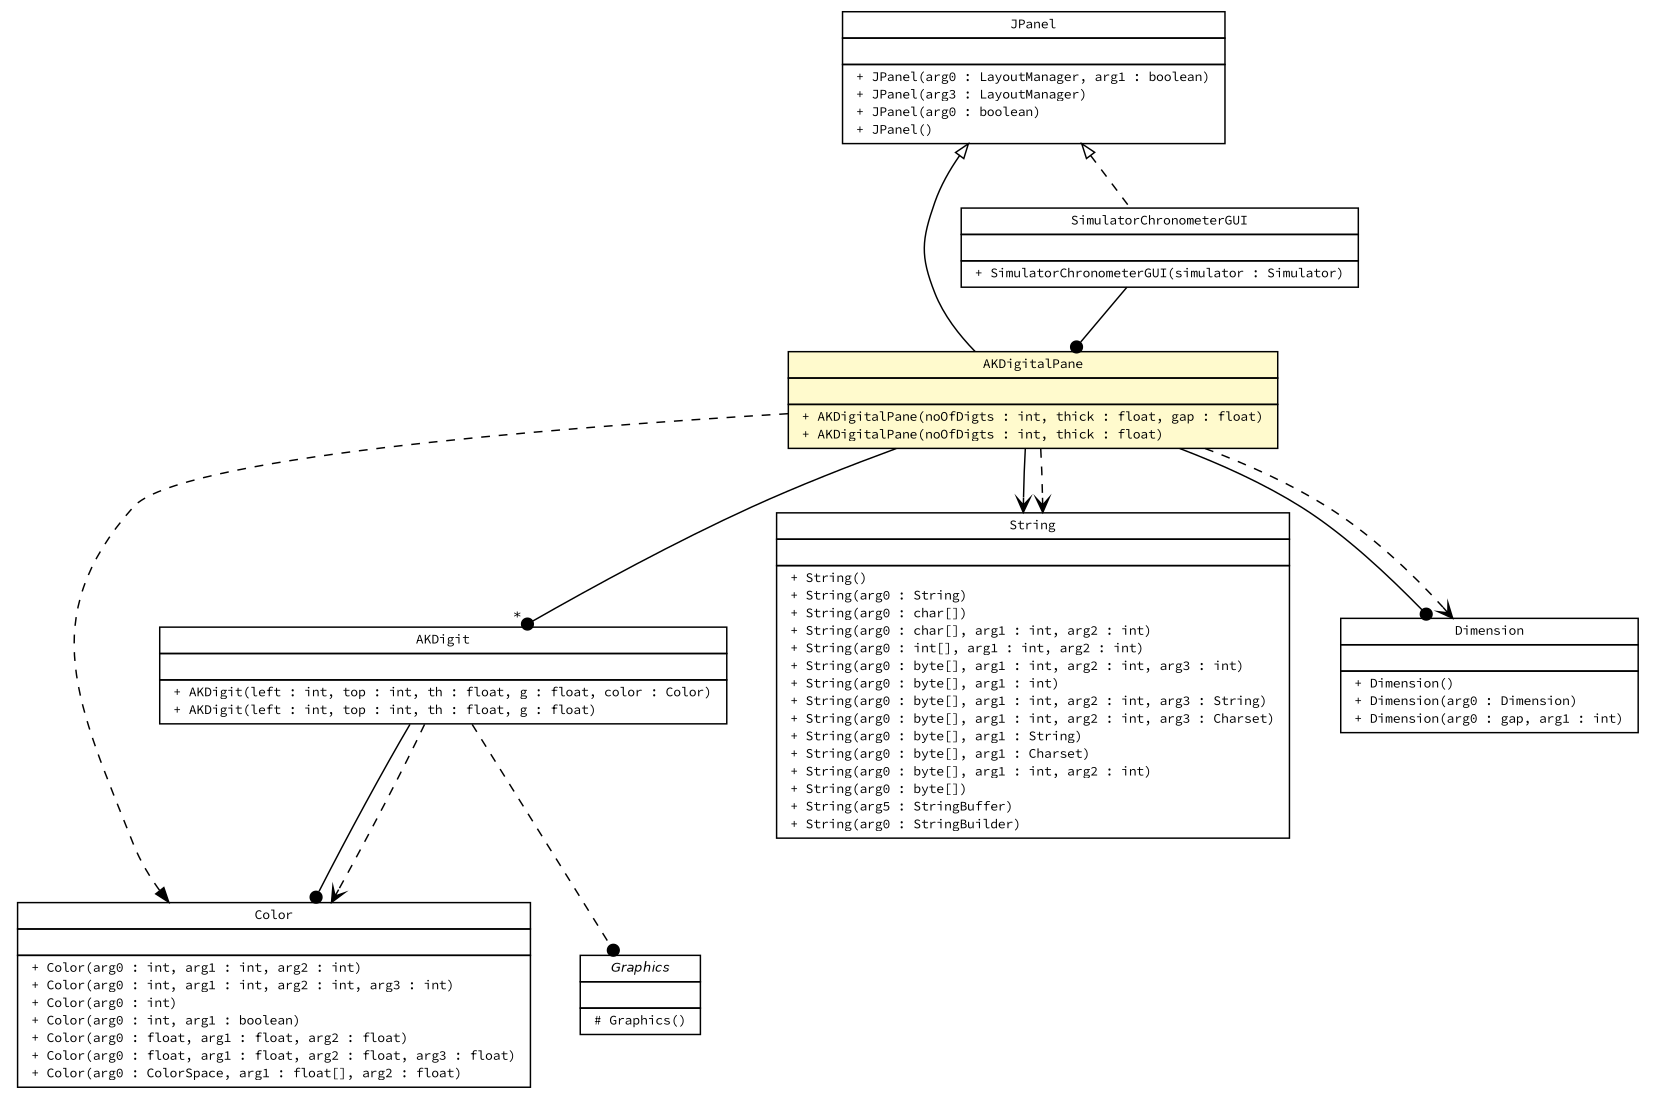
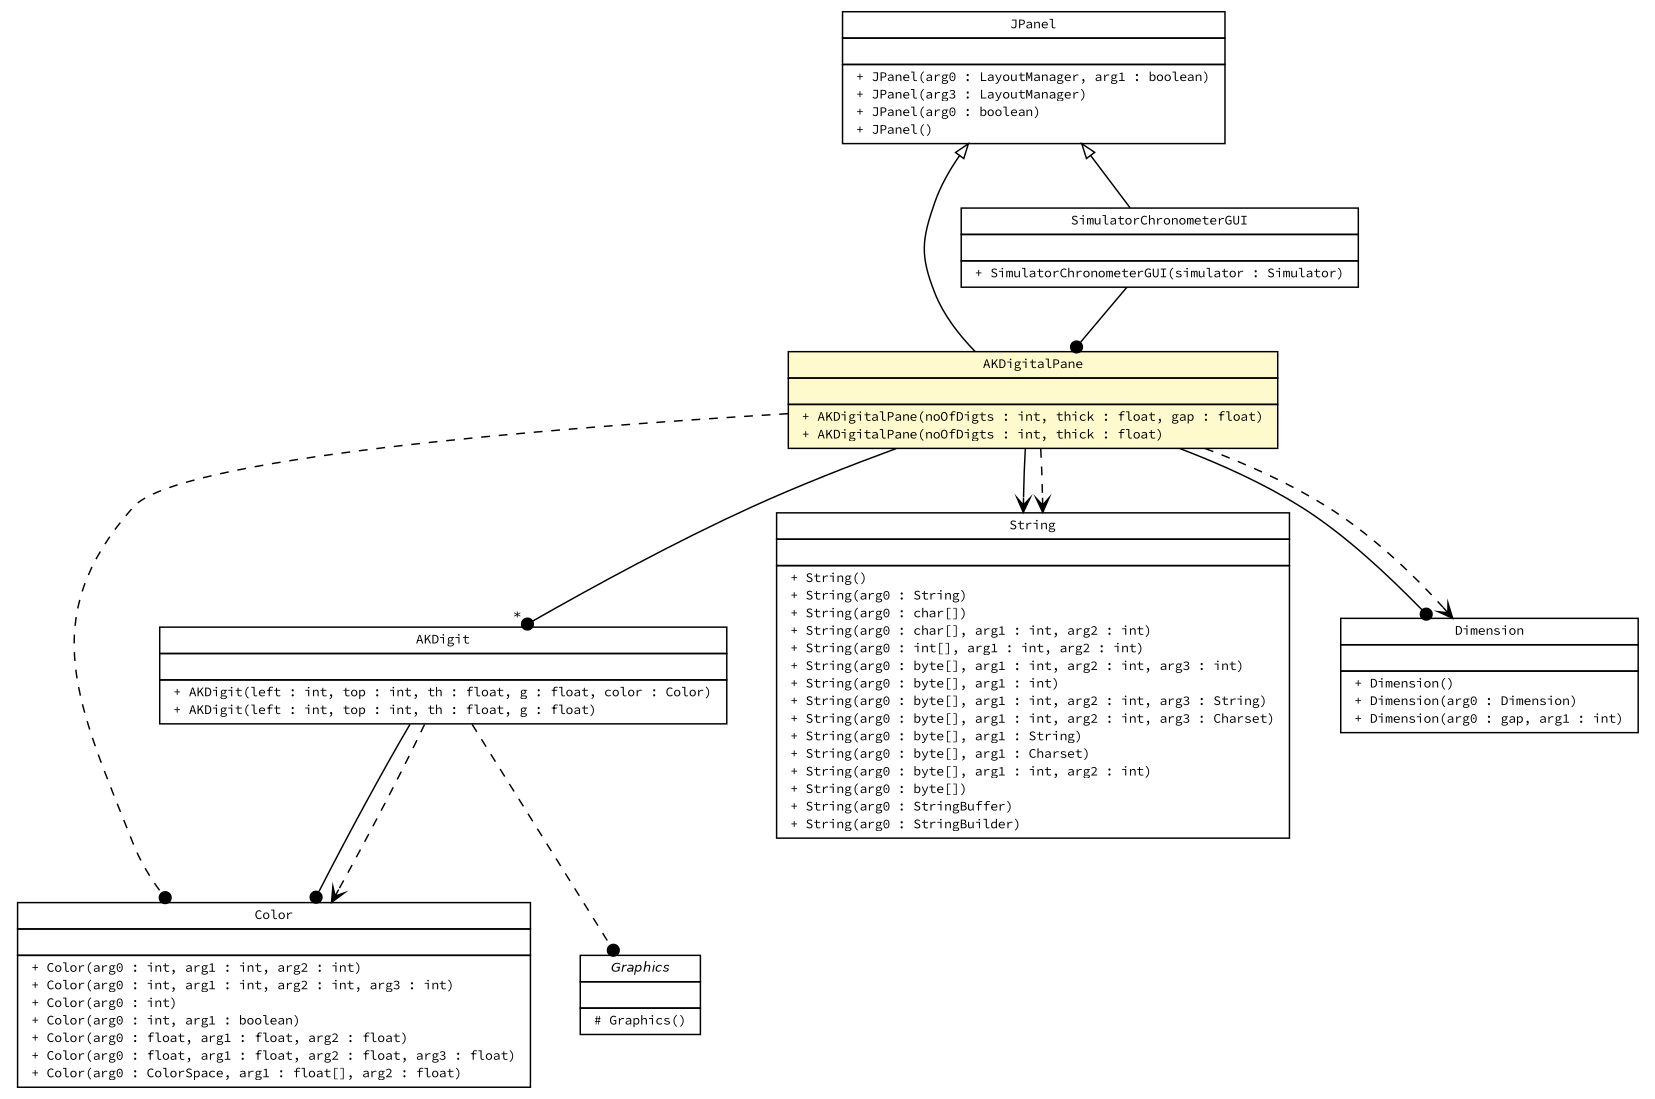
  digraph {
    fontname="Source Code Pro"
    nodesep=0.25
    ranksep=0.5
    node [fontcolor=black fontname="Source Code Pro" fontsize=9.0 shape=plaintext]
    edge [arrowhead=dot color=black fontcolor=black fontname="Source Code Pro" fontsize=10.0 headport=p labelfontname=Helvetica labelfontsize=10 tailport=p]
    n1 [label=<<table title="es.upm.dit.gsi.gsilejos.simbad.gui.AKDigit" border="0" cellborder="1" cellspacing="0" cellpadding="2" port="p" href="./AKDigit.html"> 		<tr><td><table border="0" cellspacing="0" cellpadding="1"> <tr><td align="center" balign="center"> AKDigit </td></tr> 		</table></td></tr> 		<tr><td><table border="0" cellspacing="0" cellpadding="1"> <tr><td align="left" balign="left">  </td></tr> 		</table></td></tr> 		<tr><td><table border="0" cellspacing="0" cellpadding="1"> <tr><td align="left" balign="left"> + AKDigit(left : int, top : int, th : float, g : float, color : Color) </td></tr> <tr><td align="left" balign="left"> + AKDigit(left : int, top : int, th : float, g : float) </td></tr> 		</table></td></tr> 		</table>>]
    n2 [label=<<table title="java.awt.Color" border="0" cellborder="1" cellspacing="0" cellpadding="2" port="p" href="http://java.sun.com/j2se/1.4.2/docs/api/java/awt/Color.html"> 		<tr><td><table border="0" cellspacing="0" cellpadding="1"> <tr><td align="center" balign="center"> Color </td></tr> 		</table></td></tr> 		<tr><td><table border="0" cellspacing="0" cellpadding="1"> <tr><td align="left" balign="left">  </td></tr> 		</table></td></tr> 		<tr><td><table border="0" cellspacing="0" cellpadding="1"> <tr><td align="left" balign="left"> + Color(arg0 : int, arg1 : int, arg2 : int) </td></tr> <tr><td align="left" balign="left"> + Color(arg0 : int, arg1 : int, arg2 : int, arg3 : int) </td></tr> <tr><td align="left" balign="left"> + Color(arg0 : int) </td></tr> <tr><td align="left" balign="left"> + Color(arg0 : int, arg1 : boolean) </td></tr> <tr><td align="left" balign="left"> + Color(arg0 : float, arg1 : float, arg2 : float) </td></tr> <tr><td align="left" balign="left"> + Color(arg0 : float, arg1 : float, arg2 : float, arg3 : float) </td></tr> <tr><td align="left" balign="left"> + Color(arg0 : ColorSpace, arg1 : float[], arg2 : float) </td></tr> 		</table></td></tr> 		</table>>]
    n3 [label=<<table title="java.awt.Graphics" border="0" cellborder="1" cellspacing="0" cellpadding="2" port="p" href="http://java.sun.com/j2se/1.4.2/docs/api/java/awt/Graphics.html"> 		<tr><td><table border="0" cellspacing="0" cellpadding="1"> <tr><td align="center" balign="center"><font face="Helvetica-Oblique"> Graphics </font></td></tr> 		</table></td></tr> 		<tr><td><table border="0" cellspacing="0" cellpadding="1"> <tr><td align="left" balign="left">  </td></tr> 		</table></td></tr> 		<tr><td><table border="0" cellspacing="0" cellpadding="1"> <tr><td align="left" balign="left"> # Graphics() </td></tr> 		</table></td></tr> 		</table>>]
    n4 [label=<<table title="es.upm.dit.gsi.gsilejos.simbad.gui.AKDigitalPane" border="0" cellborder="1" cellspacing="0" cellpadding="2" port="p" bgcolor="lemonChiffon" href="./AKDigitalPane.html"> 		<tr><td><table border="0" cellspacing="0" cellpadding="1"> <tr><td align="center" balign="center"> AKDigitalPane </td></tr> 		</table></td></tr> 		<tr><td><table border="0" cellspacing="0" cellpadding="1"> <tr><td align="left" balign="left">  </td></tr> 		</table></td></tr> 		<tr><td><table border="0" cellspacing="0" cellpadding="1"> <tr><td align="left" balign="left"> + AKDigitalPane(noOfDigts : int, thick : float, gap : float) </td></tr> <tr><td align="left" balign="left"> + AKDigitalPane(noOfDigts : int, thick : float) </td></tr> 		</table></td></tr> 		</table>>]
-   n5 [label=<<table title="java.lang.String" border="0" cellborder="1" cellspacing="0" cellpadding="2" port="p" href="http://java.sun.com/j2se/1.4.2/docs/api/java/lang/String.html"> 		<tr><td><table border="0" cellspacing="0" cellpadding="1"> <tr><td align="center" balign="center"> String </td></tr> 		</table></td></tr> 		<tr><td><table border="0" cellspacing="0" cellpadding="1"> <tr><td align="left" balign="left">  </td></tr> 		</table></td></tr> 		<tr><td><table border="0" cellspacing="0" cellpadding="1"> <tr><td align="left" balign="left"> + String() </td></tr> <tr><td align="left" balign="left"> + String(arg0 : String) </td></tr> <tr><td align="left" balign="left"> + String(arg0 : char[]) </td></tr> <tr><td align="left" balign="left"> + String(arg0 : char[], arg1 : int, arg2 : int) </td></tr> <tr><td align="left" balign="left"> + String(arg0 : int[], arg1 : int, arg2 : int) </td></tr> <tr><td align="left" balign="left"> + String(arg0 : byte[], arg1 : int, arg2 : int, arg3 : int) </td></tr> <tr><td align="left" balign="left"> + String(arg0 : byte[], arg1 : int) </td></tr> <tr><td align="left" balign="left"> + String(arg0 : byte[], arg1 : int, arg2 : int, arg3 : String) </td></tr> <tr><td align="left" balign="left"> + String(arg0 : byte[], arg1 : int, arg2 : int, arg3 : Charset) </td></tr> <tr><td align="left" balign="left"> + String(arg0 : byte[], arg1 : String) </td></tr> <tr><td align="left" balign="left"> + String(arg0 : byte[], arg1 : Charset) </td></tr> <tr><td align="left" balign="left"> + String(arg0 : byte[], arg1 : int, arg2 : int) </td></tr> <tr><td align="left" balign="left"> + String(arg0 : byte[]) </td></tr> <tr><td align="left" balign="left"> + String(arg5 : StringBuffer) </td></tr> <tr><td align="left" balign="left"> + String(arg0 : StringBuilder) </td></tr> 		</table></td></tr> 		</table>>]
+   n5 [label=<<table title="java.lang.String" border="0" cellborder="1" cellspacing="0" cellpadding="2" port="p" href="http://java.sun.com/j2se/1.4.2/docs/api/java/lang/String.html"> 		<tr><td><table border="0" cellspacing="0" cellpadding="1"> <tr><td align="center" balign="center"> String </td></tr> 		</table></td></tr> 		<tr><td><table border="0" cellspacing="0" cellpadding="1"> <tr><td align="left" balign="left">  </td></tr> 		</table></td></tr> 		<tr><td><table border="0" cellspacing="0" cellpadding="1"> <tr><td align="left" balign="left"> + String() </td></tr> <tr><td align="left" balign="left"> + String(arg0 : String) </td></tr> <tr><td align="left" balign="left"> + String(arg0 : char[]) </td></tr> <tr><td align="left" balign="left"> + String(arg0 : char[], arg1 : int, arg2 : int) </td></tr> <tr><td align="left" balign="left"> + String(arg0 : int[], arg1 : int, arg2 : int) </td></tr> <tr><td align="left" balign="left"> + String(arg0 : byte[], arg1 : int, arg2 : int, arg3 : int) </td></tr> <tr><td align="left" balign="left"> + String(arg0 : byte[], arg1 : int) </td></tr> <tr><td align="left" balign="left"> + String(arg0 : byte[], arg1 : int, arg2 : int, arg3 : String) </td></tr> <tr><td align="left" balign="left"> + String(arg0 : byte[], arg1 : int, arg2 : int, arg3 : Charset) </td></tr> <tr><td align="left" balign="left"> + String(arg0 : byte[], arg1 : String) </td></tr> <tr><td align="left" balign="left"> + String(arg0 : byte[], arg1 : Charset) </td></tr> <tr><td align="left" balign="left"> + String(arg0 : byte[], arg1 : int, arg2 : int) </td></tr> <tr><td align="left" balign="left"> + String(arg0 : byte[]) </td></tr> <tr><td align="left" balign="left"> + String(arg0 : StringBuffer) </td></tr> <tr><td align="left" balign="left"> + String(arg0 : StringBuilder) </td></tr> 		</table></td></tr> 		</table>>]
    n6 [label=<<table title="java.awt.Dimension" border="0" cellborder="1" cellspacing="0" cellpadding="2" port="p" href="http://java.sun.com/j2se/1.4.2/docs/api/java/awt/Dimension.html"> 		<tr><td><table border="0" cellspacing="0" cellpadding="1"> <tr><td align="center" balign="center"> Dimension </td></tr> 		</table></td></tr> 		<tr><td><table border="0" cellspacing="0" cellpadding="1"> <tr><td align="left" balign="left">  </td></tr> 		</table></td></tr> 		<tr><td><table border="0" cellspacing="0" cellpadding="1"> <tr><td align="left" balign="left"> + Dimension() </td></tr> <tr><td align="left" balign="left"> + Dimension(arg0 : Dimension) </td></tr> <tr><td align="left" balign="left"> + Dimension(arg0 : gap, arg1 : int) </td></tr> 		</table></td></tr> 		</table>>]
    n7 [label=<<table title="es.upm.dit.gsi.gsilejos.simbad.gui.SimulatorChronometerGUI" border="0" cellborder="1" cellspacing="0" cellpadding="2" port="p" href="./SimulatorChronometerGUI.html"> 		<tr><td><table border="0" cellspacing="0" cellpadding="1"> <tr><td align="center" balign="center"> SimulatorChronometerGUI </td></tr> 		</table></td></tr> 		<tr><td><table border="0" cellspacing="0" cellpadding="1"> <tr><td align="left" balign="left">  </td></tr> 		</table></td></tr> 		<tr><td><table border="0" cellspacing="0" cellpadding="1"> <tr><td align="left" balign="left"> + SimulatorChronometerGUI(simulator : Simulator) </td></tr> 		</table></td></tr> 		</table>>]
    n8 [label=<<table title="javax.swing.JPanel" border="0" cellborder="1" cellspacing="0" cellpadding="2" port="p" href="http://java.sun.com/j2se/1.4.2/docs/api/javax/swing/JPanel.html"> 		<tr><td><table border="0" cellspacing="0" cellpadding="1"> <tr><td align="center" balign="center"> JPanel </td></tr> 		</table></td></tr> 		<tr><td><table border="0" cellspacing="0" cellpadding="1"> <tr><td align="left" balign="left">  </td></tr> 		</table></td></tr> 		<tr><td><table border="0" cellspacing="0" cellpadding="1"> <tr><td align="left" balign="left"> + JPanel(arg0 : LayoutManager, arg1 : boolean) </td></tr> <tr><td align="left" balign="left"> + JPanel(arg3 : LayoutManager) </td></tr> <tr><td align="left" balign="left"> + JPanel(arg0 : boolean) </td></tr> <tr><td align="left" balign="left"> + JPanel() </td></tr> 		</table></td></tr> 		</table>>]
    n1 -> n2
    n1 -> n2 [arrowhead=vee style=dashed]
    n1 -> n3 [style=dashed]
    n4 -> n1 [headlabel="*"]
-   n4 -> n2 [arrowhead=normal style=dashed]
+   n4 -> n2 [style=dashed]
    n4 -> n5 [arrowhead=vee]
    n4 -> n5 [arrowhead=vee style=dashed]
    n4 -> n6
    n4 -> n6 [arrowhead=vee style=dashed]
    n7 -> n4
    n8 -> n4 [arrowtail=empty dir=back fontsize=10 arrowhead="" color="" fontcolor=""]
-   n8 -> n7 [arrowtail=empty dir=back fontsize=10 style=dashed arrowhead="" color="" fontcolor=""]
+   n8 -> n7 [arrowtail=empty dir=back fontsize=10 arrowhead="" color="" fontcolor=""]
  }
